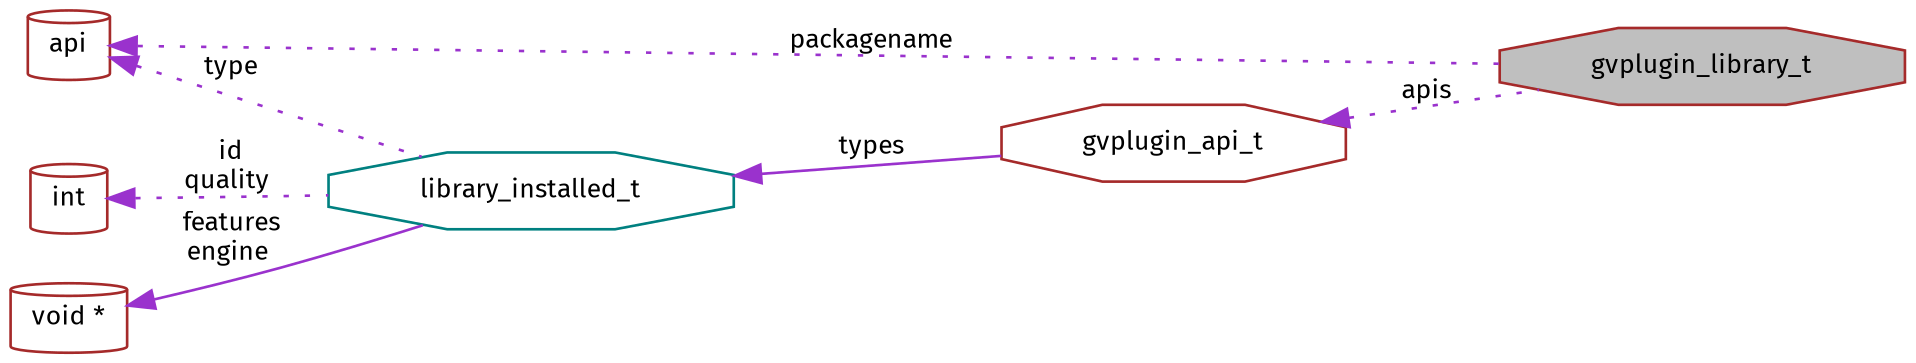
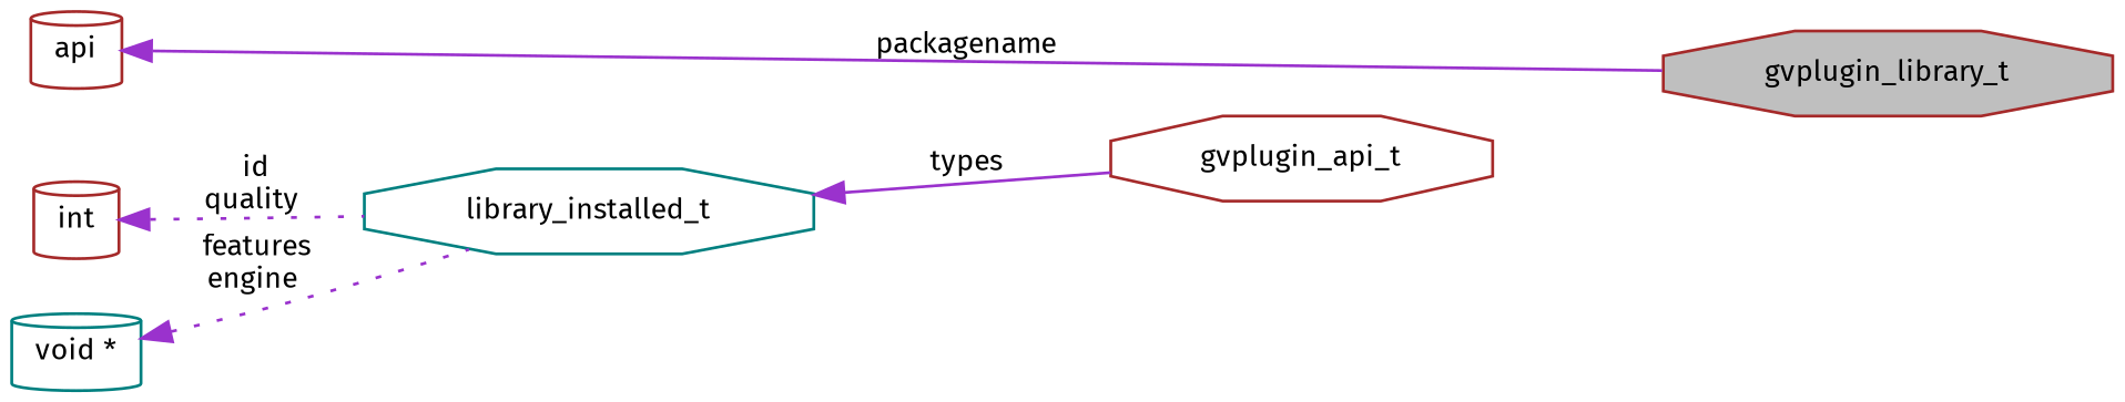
  digraph {
    fontname="Fira Sans"
    rankdir=LR
    node [color=brown fontname="Fira Sans" fontsize=10 shape=octagon]
    edge [color=darkorchid3 dir=back fontname="Fira Sans" fontsize=10 labelfontname=Helvetica labelfontsize=10 style=dotted]
    n1 [fillcolor=grey75 fontcolor=black height=0.2 label=gvplugin_library_t style=filled width=0.4]
    n2 [height=0.2 label=gvplugin_api_t width=0.4]
    n3 [color=teal height=0.2 label=library_installed_t width=0.4]
    n4 [height=0.2 label=api shape=cylinder width=0.4]
    n5 [height=0.2 label=int shape=cylinder width=0.4]
-   n6 [height=0.2 label="void *" shape=cylinder width=0.4]
-   n2 -> n1 [label=" apis"]
+   n6 [color=teal height=0.2 label="void *" shape=cylinder width=0.4]
    n3 -> n2 [label=" types" style=solid]
-   n4 -> n1 [label=" packagename"]
-   n4 -> n3 [label=" type"]
+   n4 -> n1 [label=" packagename" style=solid]
    n5 -> n3 [label=" id\nquality"]
-   n6 -> n3 [label=" features\nengine" style=solid]
+   n6 -> n3 [label=" features\nengine"]
  }
